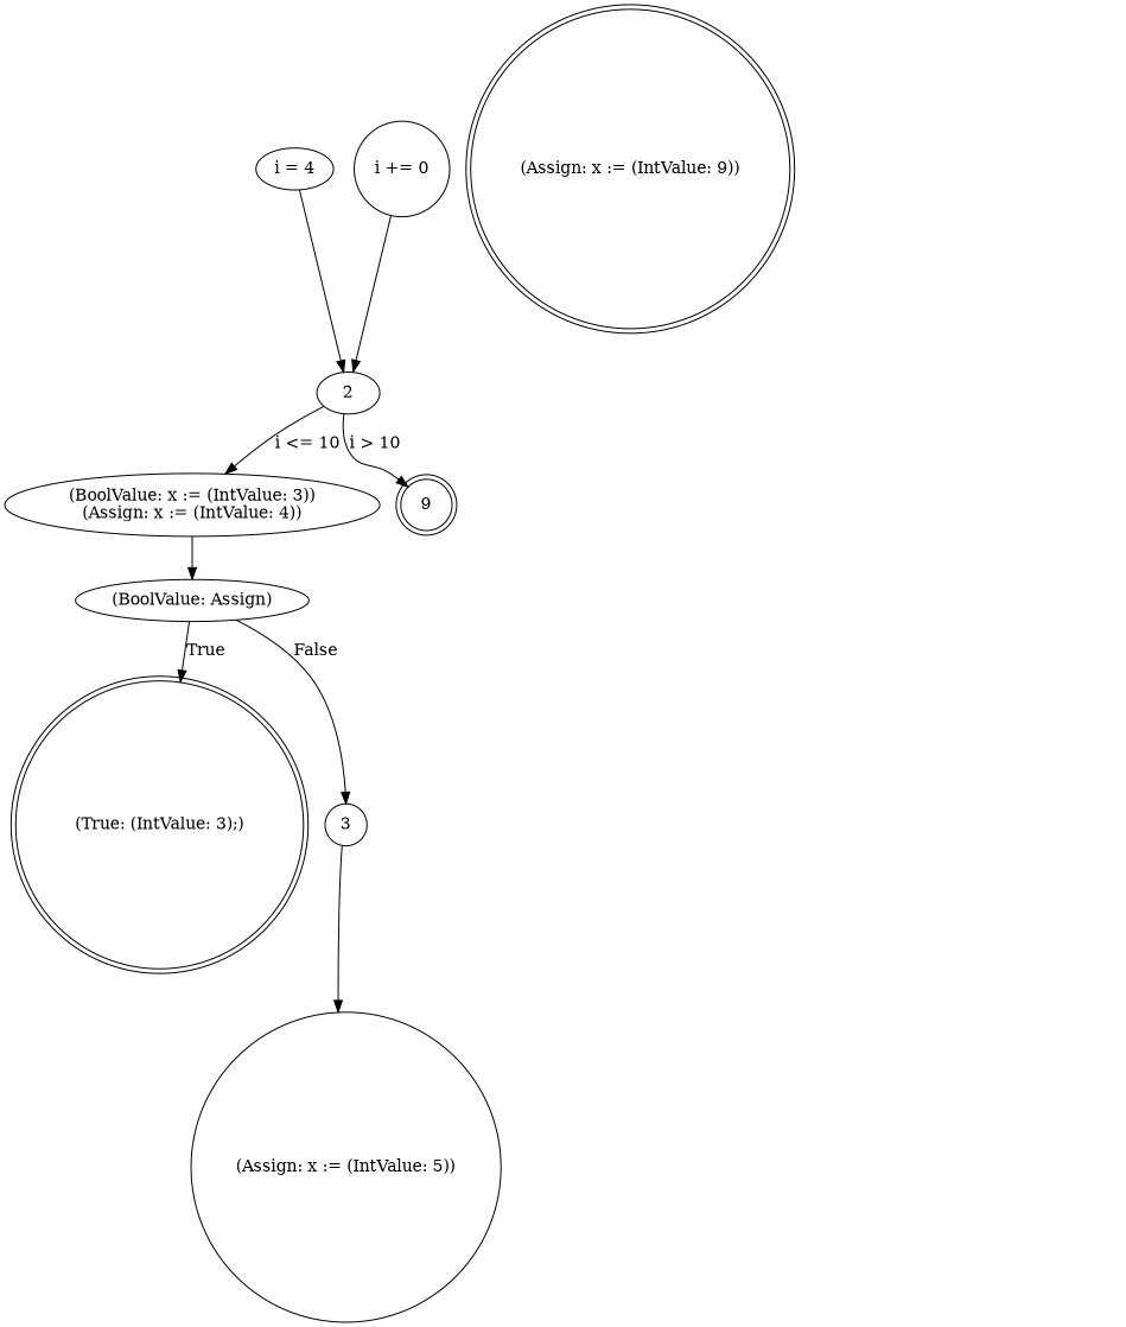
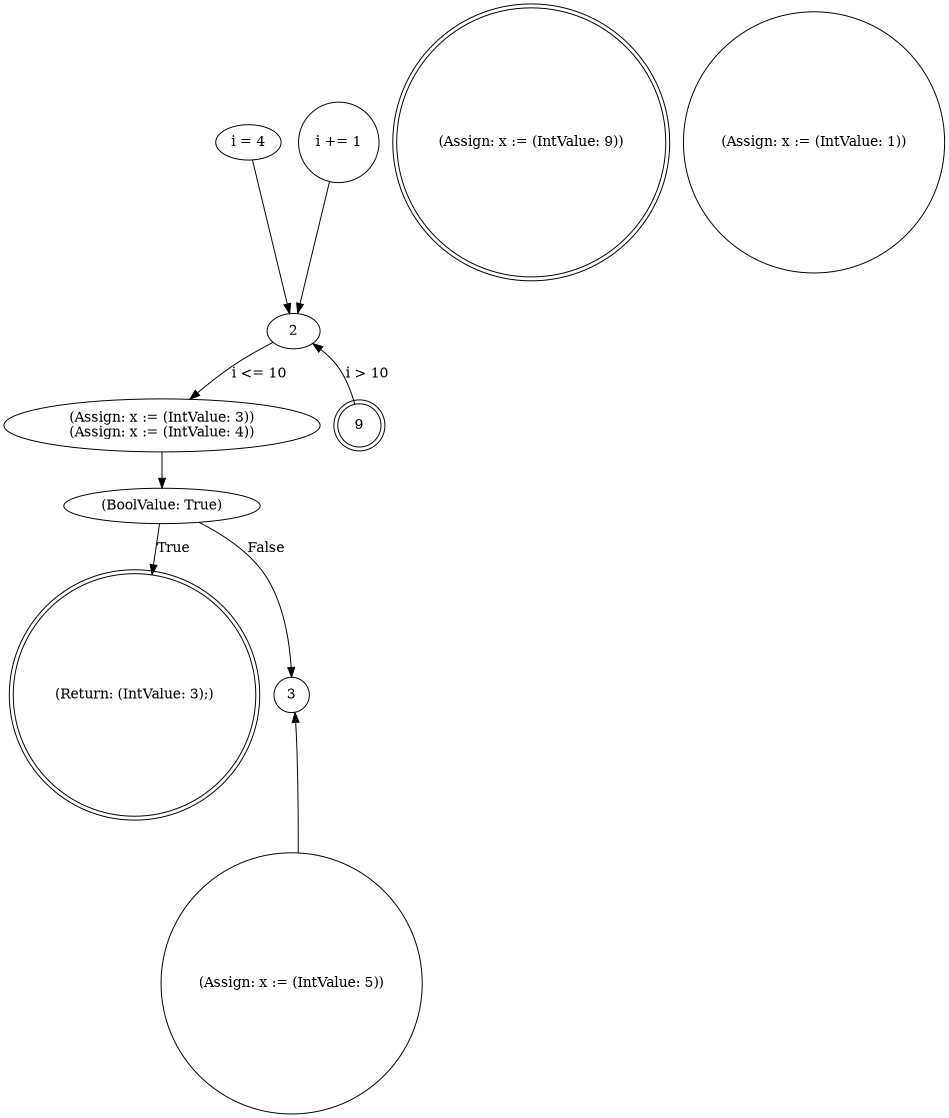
  digraph {
    n1 [label="i = 4"]
    2
-   n3 [label="(BoolValue: x := (IntValue: 3))\n(Assign: x := (IntValue: 4))"]
+   n3 [label="(Assign: x := (IntValue: 3))\n(Assign: x := (IntValue: 4))"]
    9 [shape=doublecircle]
-   n5 [label="(BoolValue: Assign)"]
-   n6 [label="(True: (IntValue: 3);)" shape=doublecircle]
+   n5 [label="(BoolValue: True)"]
+   n6 [label="(Return: (IntValue: 3);)" shape=doublecircle]
    n7 [label=3 shape=circle]
    n8 [label="(Assign: x := (IntValue: 5))" shape=circle]
-   n9 [label="i += 0" shape=circle]
+   n9 [label="i += 1" shape=circle]
    n10 [label="(Assign: x := (IntValue: 9))" shape=doublecircle]
+   n11 [label="(Assign: x := (IntValue: 1))" shape=circle]
    n1 -> 2
    2 -> n3 [label="i <= 10"]
-   2 -> 9 [label="i > 10"]
+   9 -> 2 [label="i > 10"]
    n3 -> n5
    n5 -> n6 [label=True]
    n5 -> n7 [label=False]
-   n7 -> n8
+   n8 -> n7
    n9 -> 2
  }
